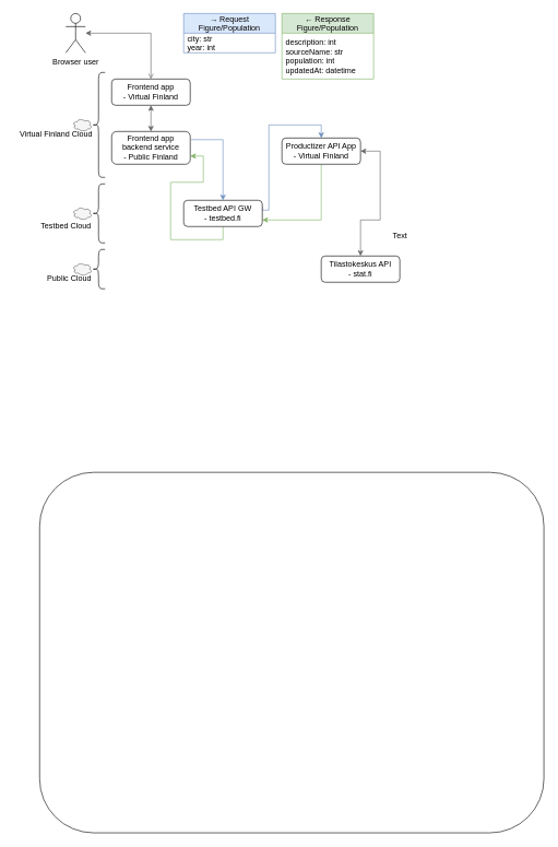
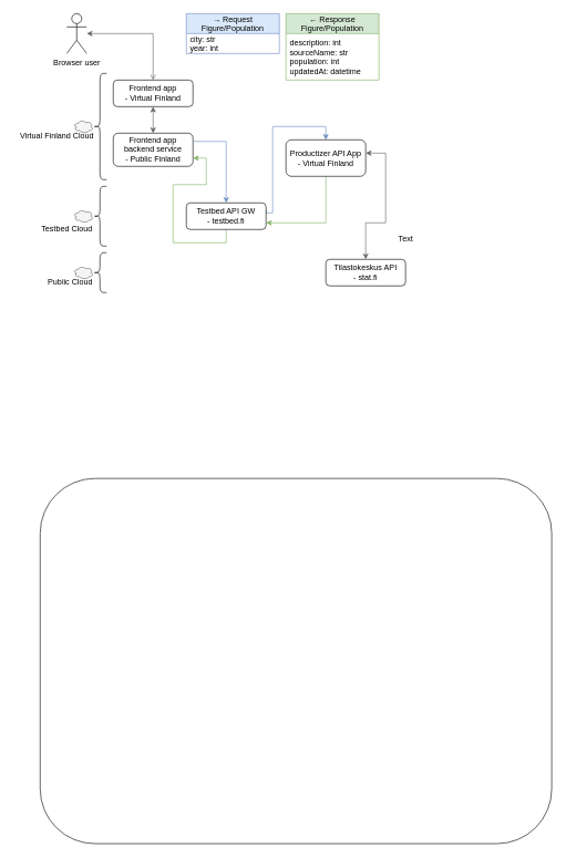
  <mxCell id="0" />
  <mxCell id="1" parent="0" />
  <mxCell id="2" value="" style="rounded=1;whiteSpace=wrap;html=1;" vertex="1" parent="1"><mxGeometry x="60" y="720" width="770" height="550" as="geometry" /></mxCell>
  <mxCell id="3" value="Frontend app&lt;br&gt;- Virtual Finland" style="rounded=1;whiteSpace=wrap;html=1;" vertex="1" parent="1"><mxGeometry x="170" y="120" width="120" height="40" as="geometry" /></mxCell>
  <mxCell id="4" style="edgeStyle=orthogonalEdgeStyle;rounded=0;orthogonalLoop=1;jettySize=auto;html=1;entryX=0.5;entryY=0;entryDx=0;entryDy=0;startArrow=classic;startFill=1;fillColor=#f5f5f5;strokeColor=#666666;endArrow=open;" edge="1" parent="1" source="5" target="3"><mxGeometry relative="1" as="geometry" /></mxCell>
  <mxCell id="5" value="Browser user" style="shape=umlActor;verticalLabelPosition=bottom;verticalAlign=top;html=1;outlineConnect=0;" vertex="1" parent="1"><mxGeometry x="100" y="20" width="30" height="60" as="geometry" /></mxCell>
  <mxCell id="6" style="edgeStyle=orthogonalEdgeStyle;rounded=0;orthogonalLoop=1;jettySize=auto;html=1;exitX=1.008;exitY=0.249;exitDx=0;exitDy=0;entryX=0.5;entryY=0;entryDx=0;entryDy=0;exitPerimeter=0;fillColor=#dae8fc;strokeColor=#6c8ebf;" edge="1" parent="1" source="7" target="11"><mxGeometry relative="1" as="geometry" /></mxCell>
  <mxCell id="7" value="Frontend app&lt;br&gt;backend service&lt;br&gt;- Public Finland" style="rounded=1;whiteSpace=wrap;html=1;" vertex="1" parent="1"><mxGeometry x="170" y="200" width="120" height="50" as="geometry" /></mxCell>
  <mxCell id="8" value="" style="endArrow=classic;startArrow=classic;html=1;rounded=0;entryX=0.5;entryY=1;entryDx=0;entryDy=0;exitX=0.5;exitY=0;exitDx=0;exitDy=0;fillColor=#f5f5f5;strokeColor=#666666;" edge="1" parent="1" source="7" target="3"><mxGeometry width="50" height="50" relative="1" as="geometry"><mxPoint x="220" y="290" as="sourcePoint" /><mxPoint x="270" y="240" as="targetPoint" /></mxGeometry></mxCell>
  <mxCell id="9" style="edgeStyle=orthogonalEdgeStyle;rounded=0;orthogonalLoop=1;jettySize=auto;html=1;entryX=0.5;entryY=0;entryDx=0;entryDy=0;exitX=1;exitY=0.25;exitDx=0;exitDy=0;fillColor=#dae8fc;strokeColor=#6c8ebf;" edge="1" parent="1" source="11" target="14"><mxGeometry relative="1" as="geometry"><Array as="points"><mxPoint x="400" y="320" /><mxPoint x="410" y="320" /><mxPoint x="410" y="190" /><mxPoint x="490" y="190" /></Array></mxGeometry></mxCell>
  <mxCell id="10" style="edgeStyle=orthogonalEdgeStyle;rounded=0;orthogonalLoop=1;jettySize=auto;html=1;entryX=1;entryY=0.75;entryDx=0;entryDy=0;startArrow=none;startFill=0;exitX=0.5;exitY=1;exitDx=0;exitDy=0;fillColor=#d5e8d4;strokeColor=#82b366;" edge="1" parent="1" source="11" target="7"><mxGeometry relative="1" as="geometry" /></mxCell>
  <mxCell id="11" value="Testbed API GW&lt;br&gt;- testbed.fi" style="rounded=1;whiteSpace=wrap;html=1;" vertex="1" parent="1"><mxGeometry x="280" y="305" width="120" height="40" as="geometry" /></mxCell>
  <mxCell id="12" style="edgeStyle=orthogonalEdgeStyle;rounded=0;orthogonalLoop=1;jettySize=auto;html=1;entryX=0.5;entryY=0;entryDx=0;entryDy=0;startArrow=classic;startFill=1;fillColor=#f5f5f5;strokeColor=#666666;" edge="1" parent="1" source="14" target="15"><mxGeometry relative="1" as="geometry"><Array as="points"><mxPoint x="580" y="230" /><mxPoint x="580" y="335" /><mxPoint x="550" y="335" /></Array></mxGeometry></mxCell>
  <mxCell id="13" style="edgeStyle=orthogonalEdgeStyle;rounded=0;orthogonalLoop=1;jettySize=auto;html=1;entryX=1;entryY=0.75;entryDx=0;entryDy=0;startArrow=none;startFill=0;fillColor=#d5e8d4;strokeColor=#82b366;" edge="1" parent="1" source="14" target="11"><mxGeometry relative="1" as="geometry"><Array as="points"><mxPoint x="490" y="335" /></Array></mxGeometry></mxCell>
- <mxCell id="14" value="Productizer API App&lt;br&gt;- Virtual Finland" style="rounded=1;whiteSpace=wrap;html=1;" vertex="1" parent="1"><mxGeometry x="430" y="210" width="120" height="40" as="geometry" /></mxCell>
+ <mxCell id="14" value="Productizer API App&lt;br&gt;- Virtual Finland" style="rounded=1;whiteSpace=wrap;html=1;" vertex="1" parent="1"><mxGeometry x="430" y="210" width="120" height="55" as="geometry" /></mxCell>
  <mxCell id="15" value="Tilastokeskus API&lt;br&gt;- stat.fi" style="rounded=1;whiteSpace=wrap;html=1;" vertex="1" parent="1"><mxGeometry x="490" y="390" width="120" height="40" as="geometry" /></mxCell>
  <mxCell id="16" value="Virtual Finland Cloud" style="text;html=1;align=center;verticalAlign=middle;resizable=0;points=[];autosize=1;strokeColor=none;fillColor=none;" vertex="1" parent="1"><mxGeometry x="20" y="190" width="130" height="30" as="geometry" /></mxCell>
  <mxCell id="17" value="Testbed Cloud" style="text;html=1;align=center;verticalAlign=middle;resizable=0;points=[];autosize=1;strokeColor=none;fillColor=none;" vertex="1" parent="1"><mxGeometry x="50" y="330" width="100" height="30" as="geometry" /></mxCell>
  <mxCell id="18" value="Public Cloud" style="text;html=1;align=center;verticalAlign=middle;resizable=0;points=[];autosize=1;strokeColor=none;fillColor=none;" vertex="1" parent="1"><mxGeometry x="60" y="410" width="90" height="30" as="geometry" /></mxCell>
  <mxCell id="19" value="→ Request&#10;Figure/Population" style="swimlane;fontStyle=0;childLayout=stackLayout;horizontal=1;startSize=30;horizontalStack=0;resizeParent=1;resizeParentMax=0;resizeLast=0;collapsible=1;marginBottom=0;fillColor=#dae8fc;strokeColor=#6c8ebf;" vertex="1" parent="1"><mxGeometry x="280" y="20" width="140" height="60" as="geometry" /></mxCell>
  <mxCell id="20" value="city: str&#10;year: int" style="text;strokeColor=none;fillColor=none;align=left;verticalAlign=middle;spacingLeft=4;spacingRight=4;overflow=hidden;points=[[0,0.5],[1,0.5]];portConstraint=eastwest;rotatable=0;" vertex="1" parent="19"><mxGeometry y="30" width="140" height="30" as="geometry" /></mxCell>
  <mxCell id="21" value="← Response&#10;Figure/Population" style="swimlane;fontStyle=0;childLayout=stackLayout;horizontal=1;startSize=30;horizontalStack=0;resizeParent=1;resizeParentMax=0;resizeLast=0;collapsible=1;marginBottom=0;fillColor=#d5e8d4;strokeColor=#82b366;" vertex="1" parent="1"><mxGeometry x="430" y="20" width="140" height="100" as="geometry" /></mxCell>
  <mxCell id="22" value="description: int&#10;sourceName: str&#10;population: int&#10;updatedAt: datetime" style="text;strokeColor=none;fillColor=none;align=left;verticalAlign=middle;spacingLeft=4;spacingRight=4;overflow=hidden;points=[[0,0.5],[1,0.5]];portConstraint=eastwest;rotatable=0;" vertex="1" parent="21"><mxGeometry y="30" width="140" height="70" as="geometry" /></mxCell>
  <mxCell id="23" value="" style="ellipse;shape=cloud;whiteSpace=wrap;html=1;fillColor=#f5f5f5;fontColor=#333333;strokeColor=#666666;" vertex="1" parent="1"><mxGeometry x="110" y="180" width="30" height="20" as="geometry" /></mxCell>
  <mxCell id="24" value="" style="ellipse;shape=cloud;whiteSpace=wrap;html=1;fillColor=#f5f5f5;fontColor=#333333;strokeColor=#666666;" vertex="1" parent="1"><mxGeometry x="110" y="315" width="30" height="20" as="geometry" /></mxCell>
  <mxCell id="25" value="" style="ellipse;shape=cloud;whiteSpace=wrap;html=1;fillColor=#f5f5f5;fontColor=#333333;strokeColor=#666666;" vertex="1" parent="1"><mxGeometry x="110" y="400" width="30" height="20" as="geometry" /></mxCell>
  <mxCell id="26" value="" style="shape=curlyBracket;whiteSpace=wrap;html=1;rounded=1;" vertex="1" parent="1"><mxGeometry x="140" y="280" width="20" height="90" as="geometry" /></mxCell>
  <mxCell id="27" value="" style="shape=curlyBracket;whiteSpace=wrap;html=1;rounded=1;" vertex="1" parent="1"><mxGeometry x="140" y="110" width="20" height="160" as="geometry" /></mxCell>
  <mxCell id="28" value="" style="shape=curlyBracket;whiteSpace=wrap;html=1;rounded=1;" vertex="1" parent="1"><mxGeometry x="140" y="380" width="20" height="60" as="geometry" /></mxCell>
  <mxCell id="29" value="Text" style="text;html=1;align=center;verticalAlign=middle;resizable=0;points=[];autosize=1;strokeColor=none;fillColor=none;" vertex="1" parent="1"><mxGeometry x="590" y="350" width="40" height="20" as="geometry" /></mxCell>
